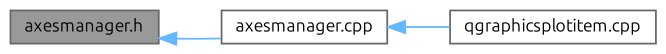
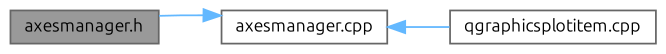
  digraph {
    fontname=Ubuntu
    rankdir=LR
    node [color=grey40 fillcolor=white fontname=Ubuntu fontsize=10 shape=box style=filled]
    edge [color=steelblue1 dir=back fontname=Ubuntu fontsize=10 labelfontname=Helvetica labelfontsize=10 style=solid]
    n1 [color=gray40 fillcolor=grey60 fontcolor=black height=0.2 label="axesmanager.h" width=0.4]
    n2 [height=0.2 label="axesmanager.cpp" width=0.4]
    n3 [height=0.2 label="qgraphicsplotitem.cpp" width=0.4]
-   n1 -> n2
+   n2 -> n1
    n2 -> n3
  }
